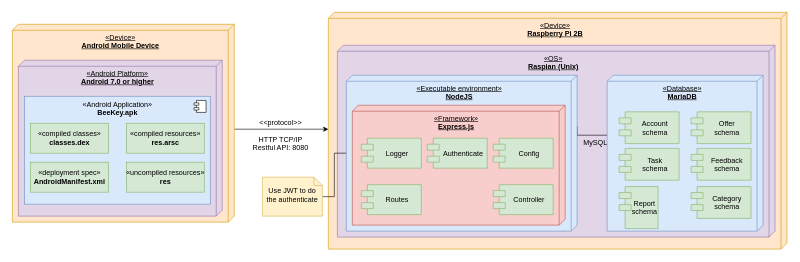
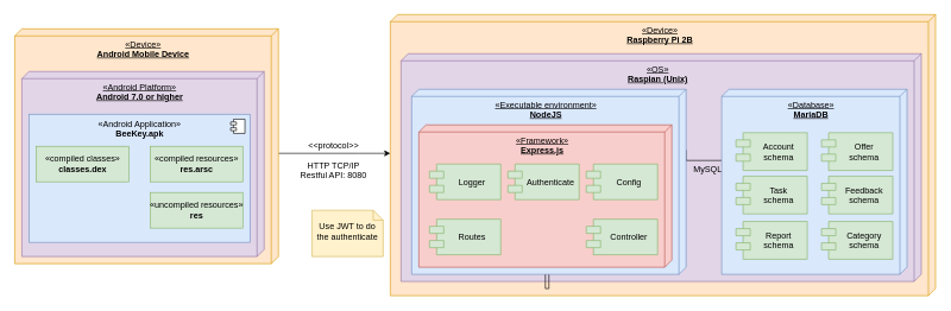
  <mxCell id="0" />
  <mxCell id="1" parent="0" />
  <mxCell id="2" style="edgeStyle=orthogonalEdgeStyle;rounded=0;orthogonalLoop=1;jettySize=auto;html=1;" edge="1" parent="1" source="3" target="5"><mxGeometry relative="1" as="geometry"><Array as="points"><mxPoint x="502" y="215" /><mxPoint x="502" y="215" /></Array></mxGeometry></mxCell>
  <mxCell id="3" value="«Device»&lt;br&gt;&lt;b&gt;Android&amp;nbsp;Mobile Device&lt;/b&gt;" style="verticalAlign=top;align=center;spacingTop=8;spacingLeft=2;spacingRight=12;shape=cube;size=10;direction=south;fontStyle=4;html=1;fillColor=#ffe6cc;strokeColor=#d79b00;" vertex="1" parent="1"><mxGeometry x="20" y="40" width="370" height="330" as="geometry" /></mxCell>
  <mxCell id="4" value="&lt;span&gt;«Android Platform»&lt;br&gt;&lt;b&gt;Android 7.0 or higher&lt;/b&gt;&lt;br&gt;&lt;/span&gt;" style="verticalAlign=top;align=center;spacingTop=8;spacingLeft=2;spacingRight=12;shape=cube;size=10;direction=south;fontStyle=4;html=1;fillColor=#e1d5e7;strokeColor=#9673a6;" vertex="1" parent="1"><mxGeometry x="30" y="100" width="340" height="260" as="geometry" /></mxCell>
  <mxCell id="5" value="«Device»&lt;br&gt;&lt;b&gt;Raspberry Pi 2B&lt;/b&gt;" style="verticalAlign=top;align=center;spacingTop=8;spacingLeft=2;spacingRight=12;shape=cube;size=10;direction=south;fontStyle=4;html=1;fillColor=#ffe6cc;strokeColor=#d79b00;" vertex="1" parent="1"><mxGeometry x="547" y="20" width="765" height="395" as="geometry" /></mxCell>
  <mxCell id="6" value="&lt;span&gt;«OS»&lt;br&gt;&lt;b&gt;Raspian (Unix)&lt;/b&gt;&lt;br&gt;&lt;/span&gt;" style="verticalAlign=top;align=center;spacingTop=8;spacingLeft=2;spacingRight=12;shape=cube;size=10;direction=south;fontStyle=4;html=1;fillColor=#e1d5e7;strokeColor=#9673a6;" vertex="1" parent="1"><mxGeometry x="562" y="75" width="730" height="320" as="geometry" /></mxCell>
  <mxCell id="7" value="«Android Application»&lt;br&gt;&lt;b&gt;BeeKey.apk&lt;/b&gt;" style="html=1;dropTarget=0;verticalAlign=top;fillColor=#dae8fc;strokeColor=#6c8ebf;" vertex="1" parent="1"><mxGeometry x="40" y="160" width="310" height="180" as="geometry" /></mxCell>
  <mxCell id="8" value="" style="shape=component;jettyWidth=8;jettyHeight=4;" vertex="1" parent="7"><mxGeometry x="1" width="20" height="20" relative="1" as="geometry"><mxPoint x="-27" y="7" as="offset" /></mxGeometry></mxCell>
  <mxCell id="9" value="«compiled classes»&lt;br&gt;&lt;b&gt;classes.dex&lt;/b&gt;&lt;br&gt;" style="html=1;fillColor=#d5e8d4;strokeColor=#82b366;" vertex="1" parent="1"><mxGeometry x="50" y="205" width="130" height="50" as="geometry" /></mxCell>
  <mxCell id="10" value="«compiled resources»&lt;br&gt;&lt;b&gt;res.arsc&lt;/b&gt;" style="html=1;fillColor=#d5e8d4;strokeColor=#82b366;" vertex="1" parent="1"><mxGeometry x="210" y="205" width="130" height="50" as="geometry" /></mxCell>
  <mxCell id="11" value="«uncompiled resources»&lt;br&gt;&lt;b&gt;res&lt;/b&gt;" style="html=1;fillColor=#d5e8d4;strokeColor=#82b366;" vertex="1" parent="1"><mxGeometry x="210" y="270" width="130" height="50" as="geometry" /></mxCell>
- <mxCell id="12" value="«deployment spec»&lt;br&gt;&lt;b&gt;AndroidManifest.xml&lt;/b&gt;" style="html=1;fillColor=#d5e8d4;strokeColor=#82b366;" vertex="1" parent="1"><mxGeometry x="50" y="270" width="130" height="50" as="geometry" /></mxCell>
  <mxCell id="13" style="edgeStyle=orthogonalEdgeStyle;rounded=0;orthogonalLoop=1;jettySize=auto;html=1;exitX=0;exitY=0;exitDx=85;exitDy=0;exitPerimeter=0;endArrow=none;endFill=0;" edge="1" parent="1" source="15" target="21"><mxGeometry relative="1" as="geometry"><Array as="points"><mxPoint x="932" y="225" /><mxPoint x="932" y="225" /></Array></mxGeometry></mxCell>
- <mxCell id="14" style="edgeStyle=orthogonalEdgeStyle;rounded=0;orthogonalLoop=1;jettySize=auto;html=1;endArrow=none;endFill=0;" edge="1" parent="1" source="15" target="18"><mxGeometry relative="1" as="geometry" /></mxCell>
+ <mxCell id="14" style="edgeStyle=orthogonalEdgeStyle;rounded=0;orthogonalLoop=1;jettySize=auto;html=1;endArrow=none;endFill=0;" edge="1" parent="1" source="15" target="16"><mxGeometry relative="1" as="geometry" /></mxCell>
  <mxCell id="15" value="&lt;span&gt;«Executable environment»&lt;br&gt;&lt;b&gt;NodeJS&lt;/b&gt;&lt;br&gt;&lt;/span&gt;" style="verticalAlign=top;align=center;spacingTop=8;spacingLeft=2;spacingRight=12;shape=cube;size=10;direction=south;fontStyle=4;html=1;fillColor=#dae8fc;strokeColor=#6c8ebf;" vertex="1" parent="1"><mxGeometry x="577" y="125" width="385" height="260" as="geometry" /></mxCell>
  <mxCell id="16" value="&lt;span&gt;«Framework»&lt;br&gt;&lt;b&gt;Express.js&lt;/b&gt;&lt;br&gt;&lt;/span&gt;" style="verticalAlign=top;align=center;spacingTop=8;spacingLeft=2;spacingRight=12;shape=cube;size=10;direction=south;fontStyle=4;html=1;fillColor=#f8cecc;strokeColor=#b85450;" vertex="1" parent="1"><mxGeometry x="587" y="175" width="355" height="200" as="geometry" /></mxCell>
  <mxCell id="17" value="&amp;lt;&amp;lt;protocol&amp;gt;&amp;gt;&lt;br&gt;&lt;br&gt;HTTP TCP/IP&lt;br&gt;Restful API: 8080" style="text;html=1;align=center;verticalAlign=middle;resizable=0;points=[];autosize=1;" vertex="1" parent="1"><mxGeometry x="412" y="195" width="110" height="60" as="geometry" /></mxCell>
  <mxCell id="18" value="Use JWT to do the authenticate" style="shape=note;whiteSpace=wrap;html=1;size=14;verticalAlign=middle;align=center;spacingTop=-6;fillColor=#fff2cc;strokeColor=#d6b656;" vertex="1" parent="1"><mxGeometry x="437" y="295" width="100" height="65" as="geometry" /></mxCell>
  <mxCell id="19" value="MySQL" style="text;html=1;align=center;verticalAlign=middle;resizable=0;points=[];autosize=1;" vertex="1" parent="1"><mxGeometry x="962" y="227.5" width="60" height="20" as="geometry" /></mxCell>
  <mxCell id="20" value="" style="group" vertex="1" connectable="0" parent="1"><mxGeometry x="972" y="125" width="300" height="260" as="geometry" /></mxCell>
  <mxCell id="21" value="&lt;span&gt;«Database»&lt;br&gt;&lt;b&gt;MariaDB&lt;/b&gt;&lt;br&gt;&lt;/span&gt;" style="verticalAlign=top;align=center;spacingTop=8;spacingLeft=2;spacingRight=12;shape=cube;size=10;direction=south;fontStyle=4;html=1;fillColor=#dae8fc;strokeColor=#6c8ebf;" vertex="1" parent="20"><mxGeometry x="40" width="260" height="260" as="geometry" /></mxCell>
  <mxCell id="22" value="Account&#10;schema" style="shape=module;align=left;spacingLeft=20;align=center;verticalAlign=middle;fillColor=#d5e8d4;strokeColor=#82b366;fontStyle=0" vertex="1" parent="20"><mxGeometry x="60" y="61.02" width="100" height="53.061" as="geometry" /></mxCell>
  <mxCell id="23" value="Offer&#10;schema" style="shape=module;align=left;spacingLeft=20;align=center;verticalAlign=middle;fillColor=#d5e8d4;strokeColor=#82b366;fontStyle=0" vertex="1" parent="20"><mxGeometry x="180" y="61.02" width="100" height="53.061" as="geometry" /></mxCell>
  <mxCell id="24" value="Feedback&#10;schema" style="shape=module;align=left;spacingLeft=20;align=center;verticalAlign=middle;fillColor=#d5e8d4;strokeColor=#82b366;fontStyle=0" vertex="1" parent="20"><mxGeometry x="180" y="122.041" width="100" height="53.061" as="geometry" /></mxCell>
  <mxCell id="25" value="Category&#10;schema" style="shape=module;align=left;spacingLeft=20;align=center;verticalAlign=middle;fillColor=#d5e8d4;strokeColor=#82b366;fontStyle=0" vertex="1" parent="20"><mxGeometry x="180" y="185.714" width="100" height="53.061" as="geometry" /></mxCell>
  <mxCell id="26" value="Task&#10;schema" style="shape=module;align=left;spacingLeft=20;align=center;verticalAlign=middle;fillColor=#d5e8d4;strokeColor=#82b366;fontStyle=0" vertex="1" parent="20"><mxGeometry x="60" y="122.041" width="100" height="53.061" as="geometry" /></mxCell>
- <mxCell id="27" value="Report&#10;schema" style="shape=module;align=left;spacingLeft=20;align=center;verticalAlign=middle;fillColor=#d5e8d4;strokeColor=#82b366;fontStyle=0" vertex="1" parent="20"><mxGeometry x="60" y="185.714" width="65" height="70" as="geometry" /></mxCell>
+ <mxCell id="27" value="Report&#10;schema" style="shape=module;align=left;spacingLeft=20;align=center;verticalAlign=middle;fillColor=#d5e8d4;strokeColor=#82b366;fontStyle=0" vertex="1" parent="20"><mxGeometry x="60" y="185.714" width="100" height="53.061" as="geometry" /></mxCell>
  <mxCell id="28" value="Logger" style="shape=module;align=left;spacingLeft=20;align=center;verticalAlign=middle;fillColor=#d5e8d4;strokeColor=#82b366;fontStyle=0" vertex="1" parent="1"><mxGeometry x="602" y="230" width="100" height="50" as="geometry" /></mxCell>
  <mxCell id="29" value="Authenticate" style="shape=module;align=left;spacingLeft=20;align=center;verticalAlign=middle;fillColor=#d5e8d4;strokeColor=#82b366;fontStyle=0" vertex="1" parent="1"><mxGeometry x="712" y="230" width="100" height="50" as="geometry" /></mxCell>
  <mxCell id="30" value="Routes" style="shape=module;align=left;spacingLeft=20;align=center;verticalAlign=middle;fillColor=#d5e8d4;strokeColor=#82b366;fontStyle=0" vertex="1" parent="1"><mxGeometry x="602" y="307.5" width="100" height="50" as="geometry" /></mxCell>
  <mxCell id="31" value="Config" style="shape=module;align=left;spacingLeft=20;align=center;verticalAlign=middle;fillColor=#d5e8d4;strokeColor=#82b366;fontStyle=0" vertex="1" parent="1"><mxGeometry x="822" y="230" width="100" height="50" as="geometry" /></mxCell>
  <mxCell id="32" value="Controller" style="shape=module;align=left;spacingLeft=20;align=center;verticalAlign=middle;fillColor=#d5e8d4;strokeColor=#82b366;fontStyle=0" vertex="1" parent="1"><mxGeometry x="822" y="307.5" width="100" height="50" as="geometry" /></mxCell>
